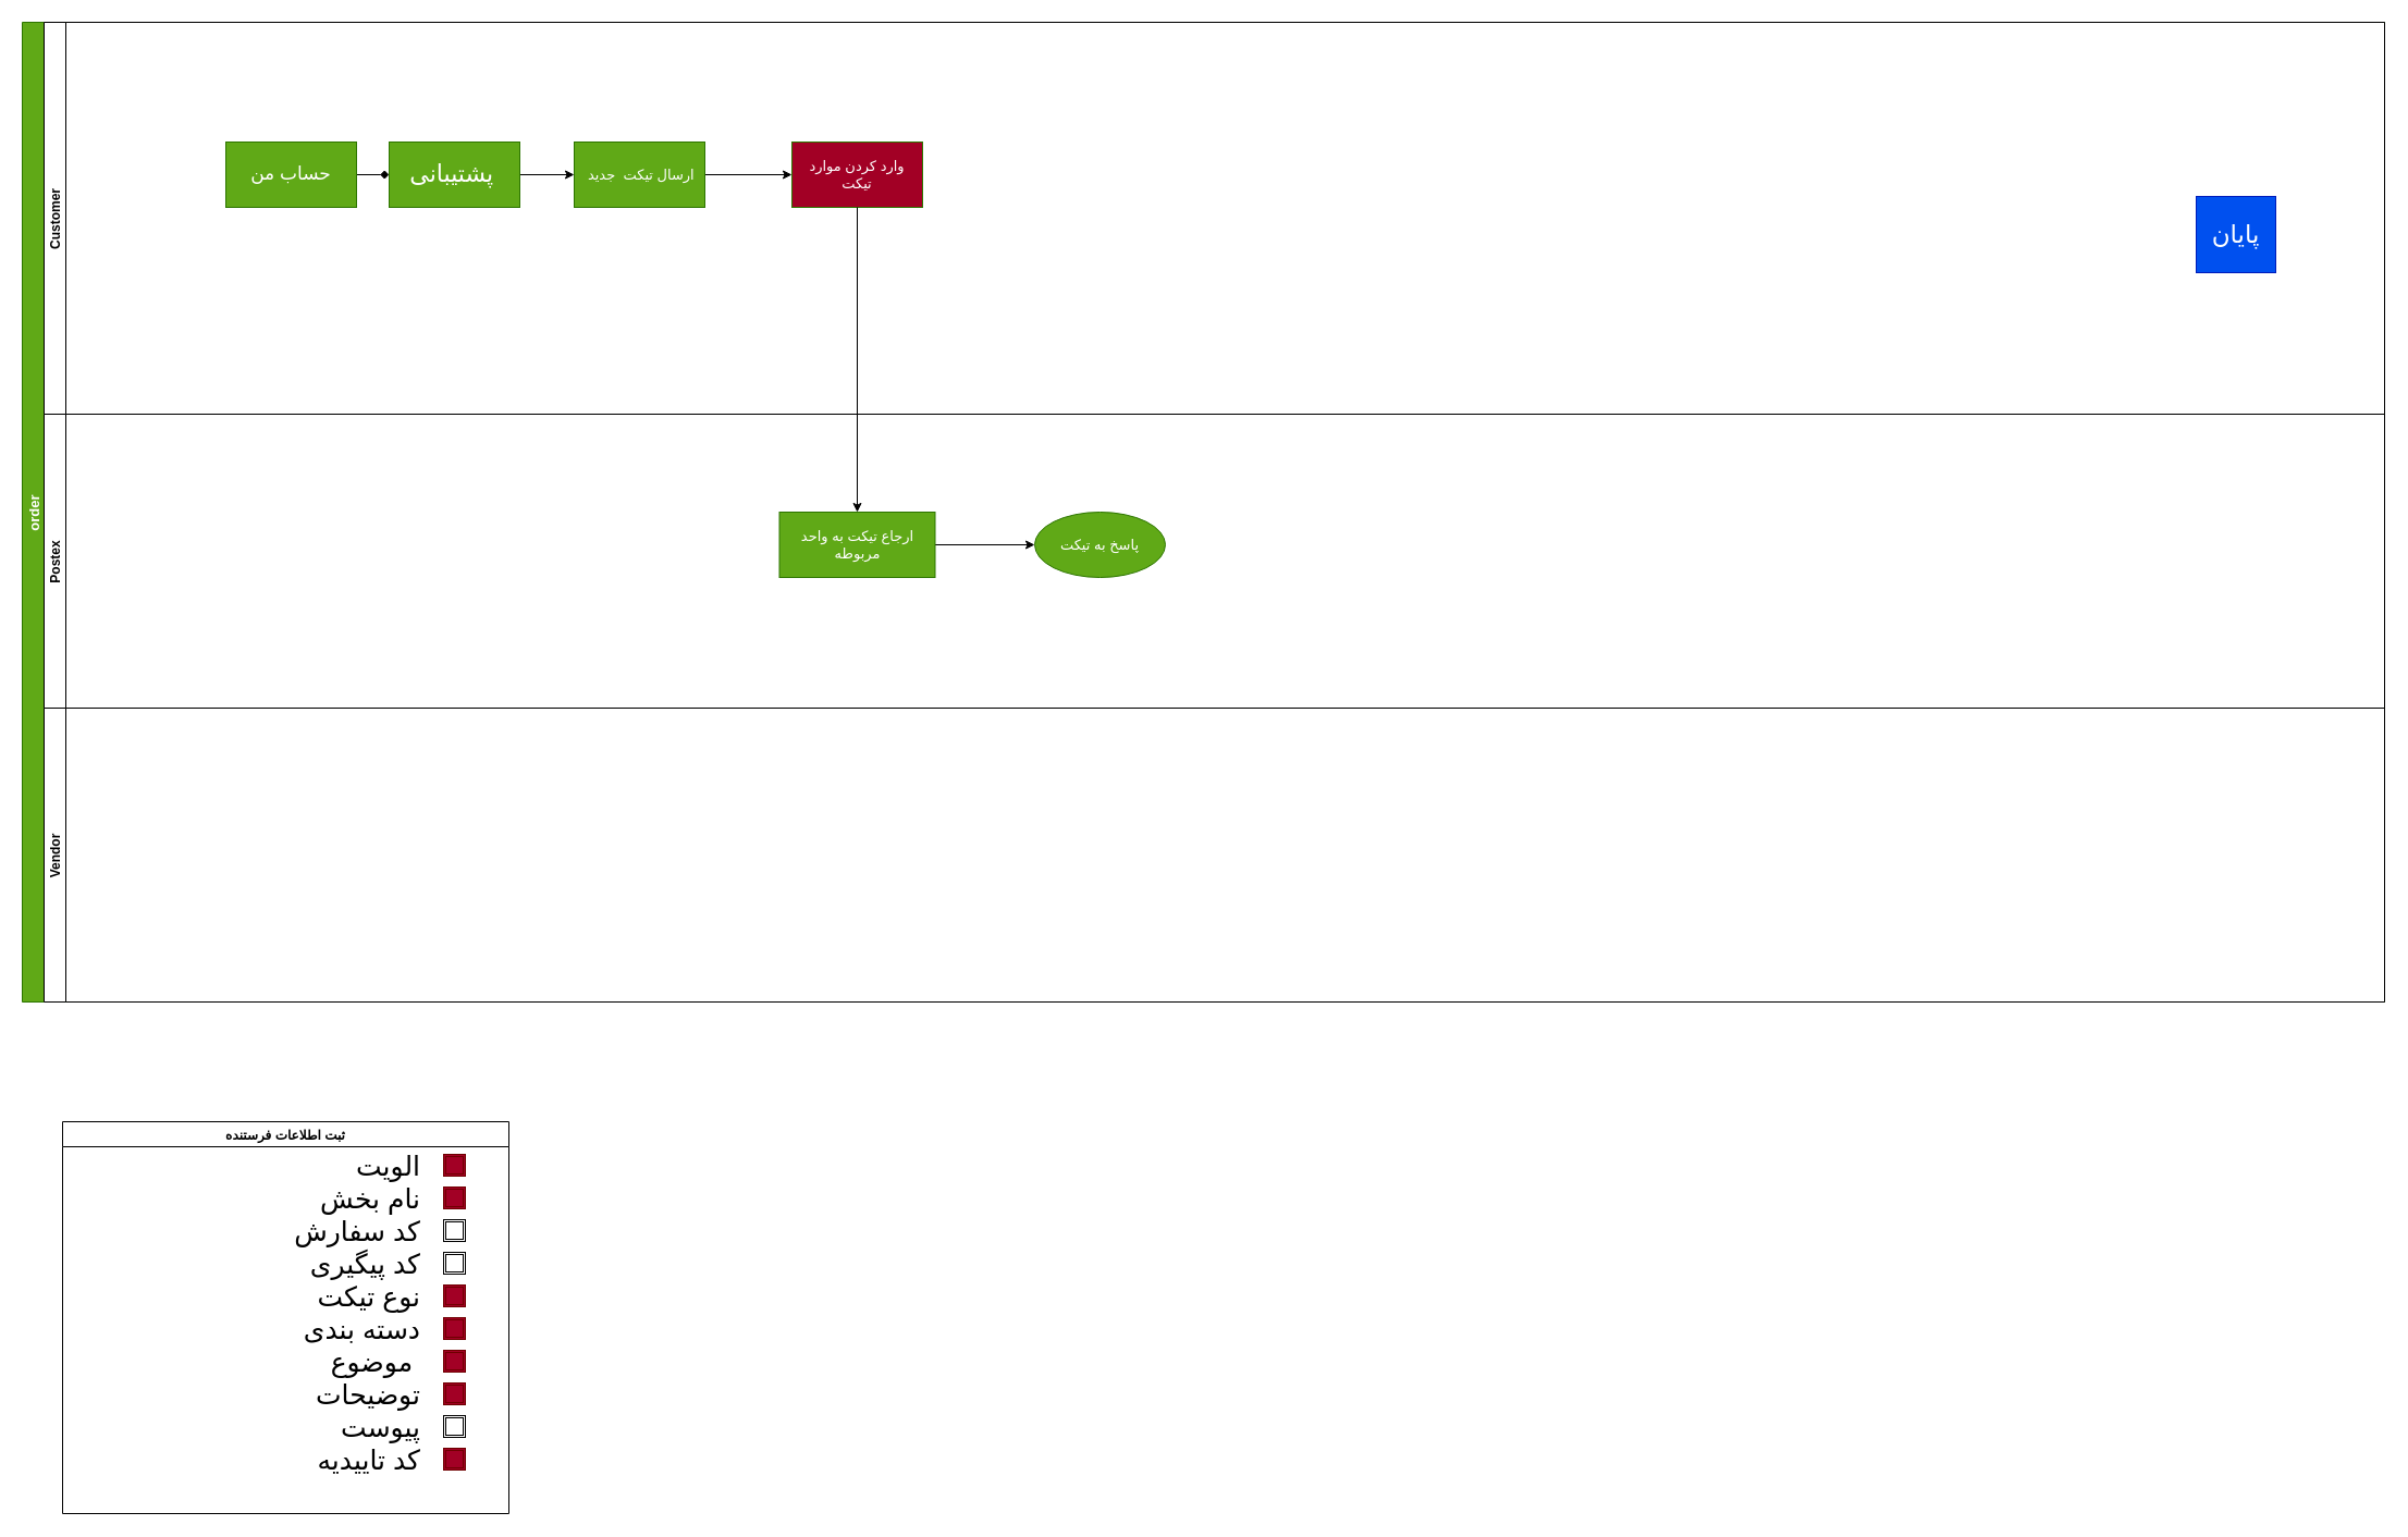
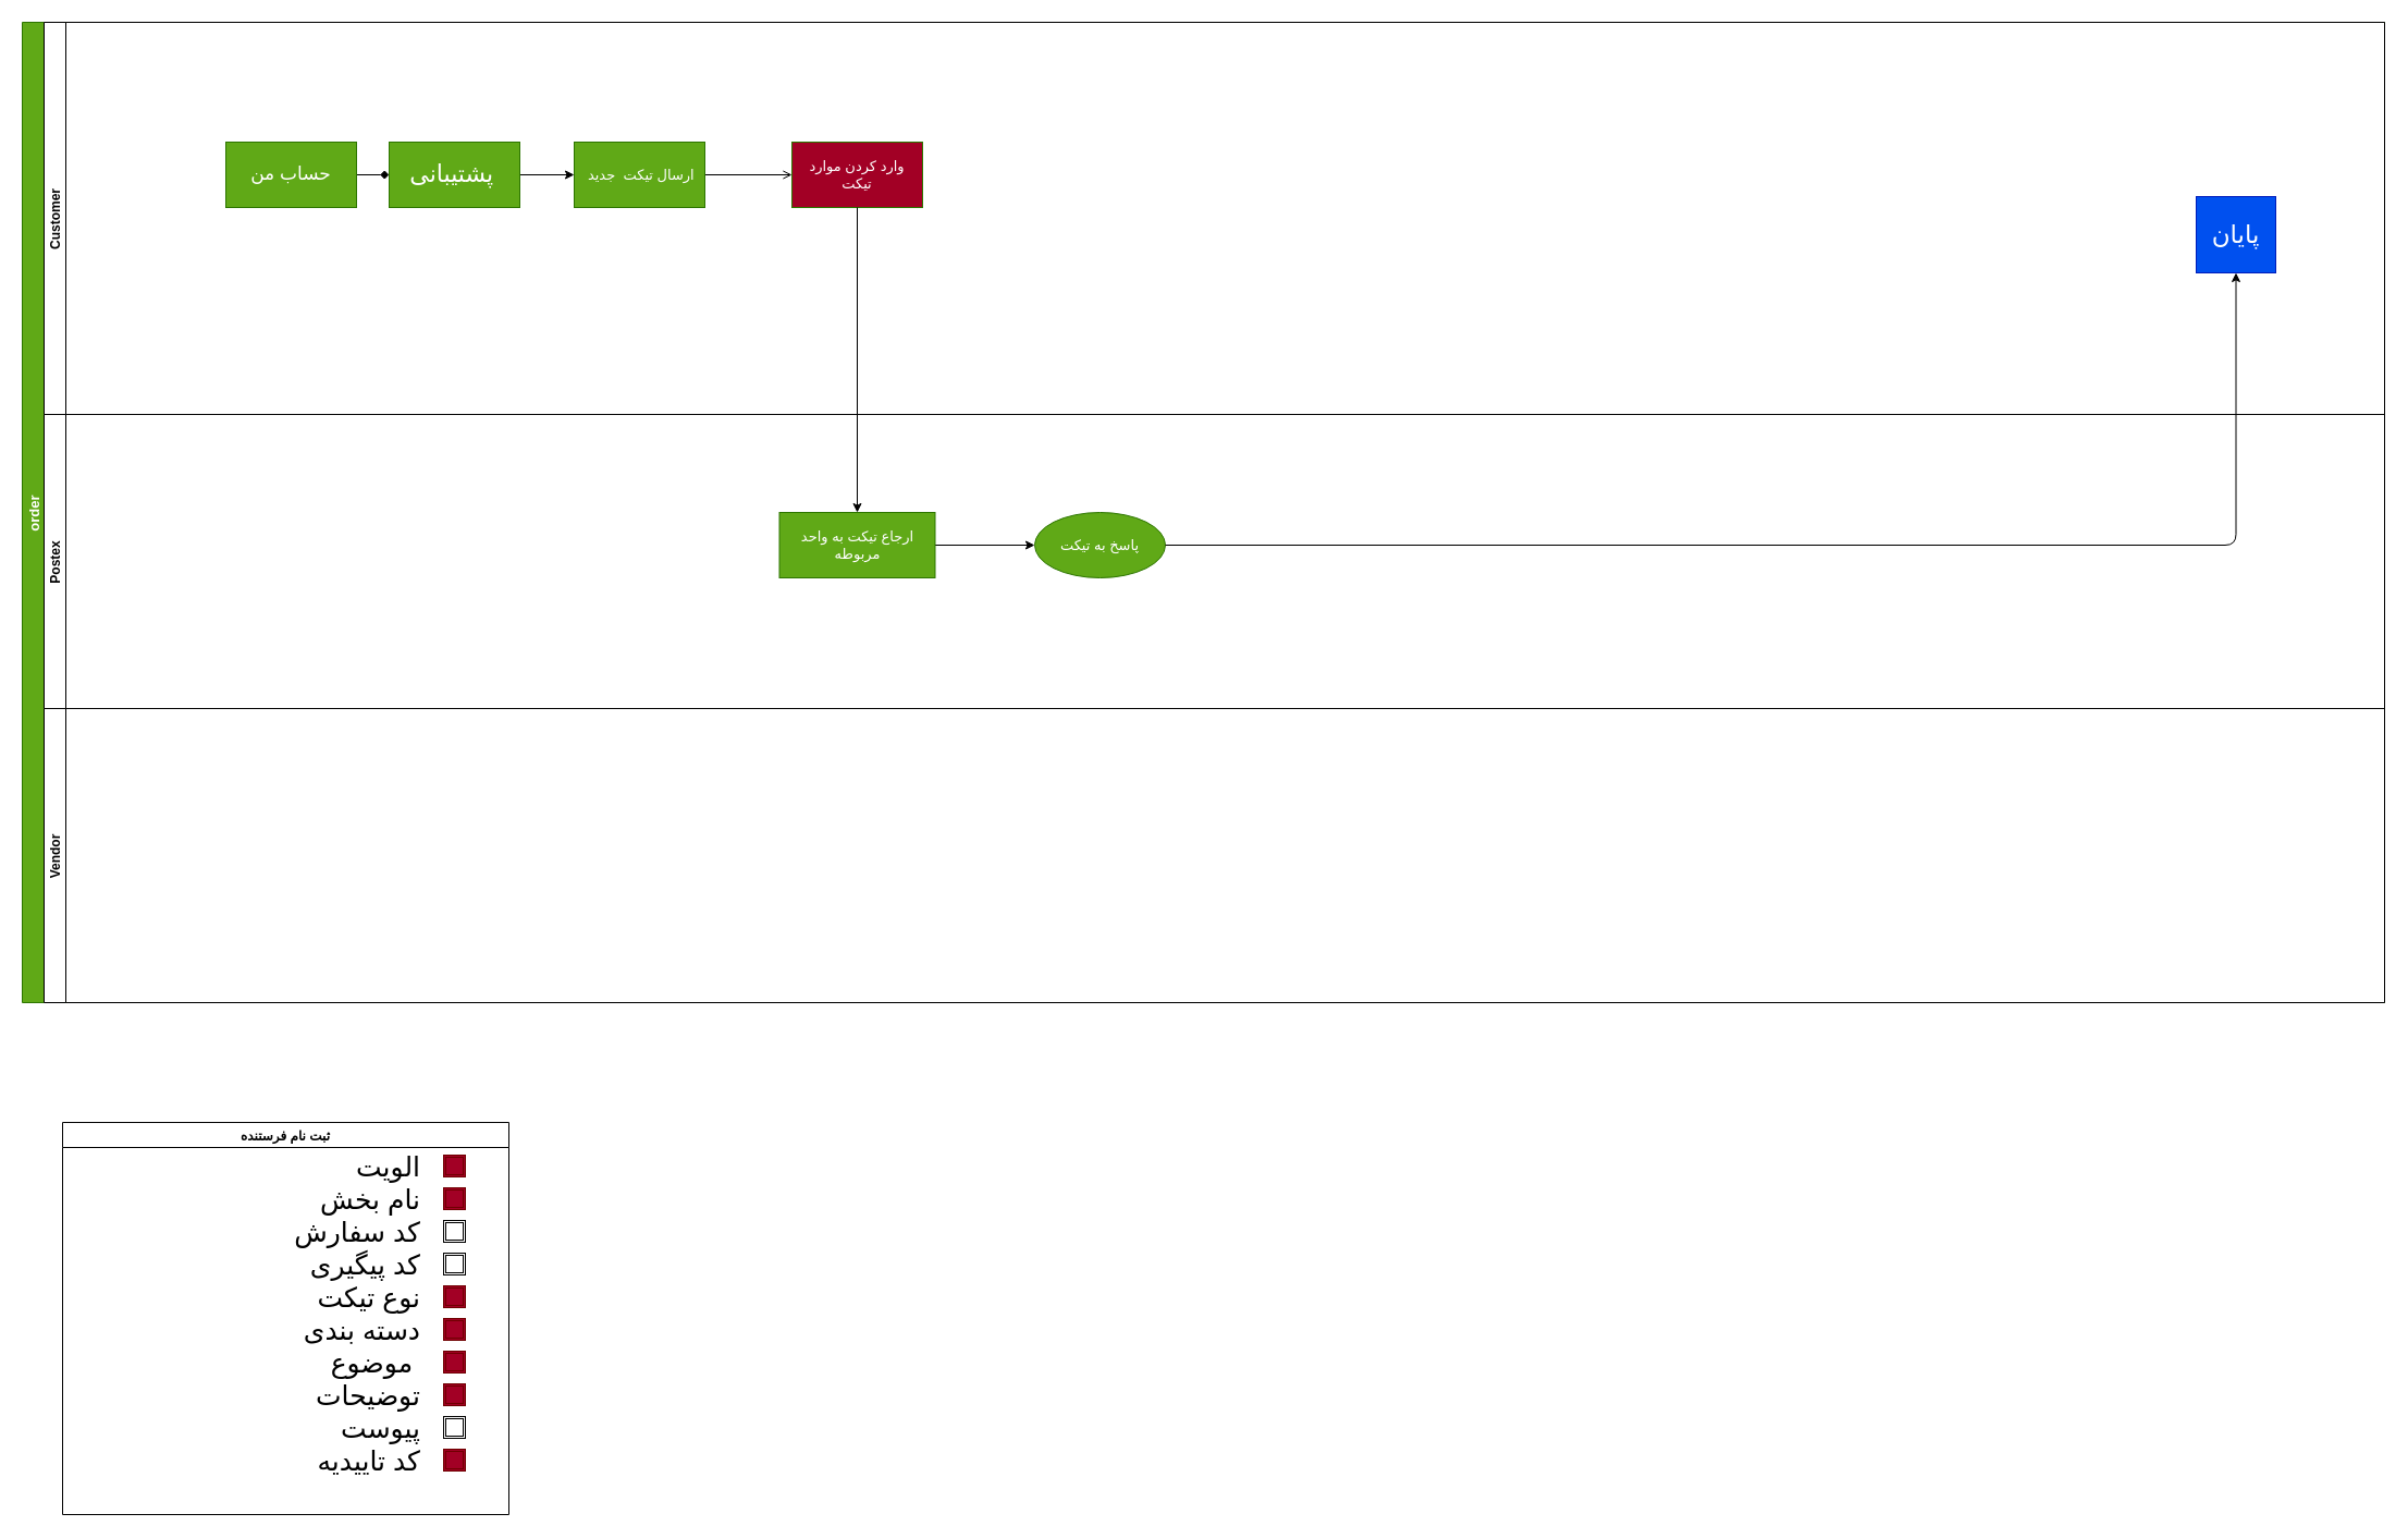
  <mxCell id="0" />
  <mxCell id="1" parent="0" />
  <mxCell id="2" value="order" style="swimlane;childLayout=stackLayout;resizeParent=1;resizeParentMax=0;horizontal=0;startSize=20;horizontalStack=0;fillColor=#60a917;strokeColor=#2D7600;fontColor=#ffffff;fontSize=13;" vertex="1" parent="1"><mxGeometry x="20" y="20" width="2170" height="900" as="geometry" /></mxCell>
  <mxCell id="3" value="Customer" style="swimlane;startSize=20;horizontal=0;" vertex="1" parent="2"><mxGeometry x="20" width="2150" height="360" as="geometry" /></mxCell>
  <mxCell id="4" value="" style="edgeStyle=orthogonalEdgeStyle;rounded=0;orthogonalLoop=1;jettySize=auto;html=1;fontSize=13;endArrow=diamond;" edge="1" parent="3" source="5" target="7"><mxGeometry relative="1" as="geometry" /></mxCell>
  <mxCell id="5" value="&lt;font style=&quot;font-size: 17px&quot;&gt;حساب من&lt;/font&gt;" style="whiteSpace=wrap;html=1;fontSize=13;fontColor=#ffffff;strokeColor=#2D7600;fillColor=#60a917;" vertex="1" parent="3"><mxGeometry x="167" y="110" width="120" height="60" as="geometry" /></mxCell>
  <mxCell id="6" style="edgeStyle=none;html=1;exitX=1;exitY=0.5;exitDx=0;exitDy=0;entryX=0;entryY=0.5;entryDx=0;entryDy=0;" edge="1" parent="3" source="7" target="9"><mxGeometry relative="1" as="geometry" /></mxCell>
  <mxCell id="7" value="&lt;font style=&quot;font-size: 22px&quot;&gt;پشتیبانی&lt;/font&gt;&lt;span style=&quot;font-size: 16px&quot;&gt;&amp;nbsp;&lt;/span&gt;" style="whiteSpace=wrap;html=1;fontSize=13;fontColor=#ffffff;strokeColor=#2D7600;fillColor=#60a917;" vertex="1" parent="3"><mxGeometry x="317" y="110" width="120" height="60" as="geometry" /></mxCell>
- <mxCell id="8" style="edgeStyle=none;html=1;exitX=1;exitY=0.5;exitDx=0;exitDy=0;entryX=0;entryY=0.5;entryDx=0;entryDy=0;" edge="1" parent="3" source="9" target="11"><mxGeometry relative="1" as="geometry" /></mxCell>
+ <mxCell id="8" style="edgeStyle=none;html=1;exitX=1;exitY=0.5;exitDx=0;exitDy=0;entryX=0;entryY=0.5;entryDx=0;entryDy=0;endArrow=open;" edge="1" parent="3" source="9" target="11"><mxGeometry relative="1" as="geometry" /></mxCell>
  <mxCell id="9" value="&amp;nbsp;ارسال تیکت&amp;nbsp; جدید" style="whiteSpace=wrap;html=1;fontSize=13;fontColor=#ffffff;strokeColor=#2D7600;fillColor=#60a917;" vertex="1" parent="3"><mxGeometry x="487" y="110" width="120" height="60" as="geometry" /></mxCell>
  <mxCell id="10" value="&lt;font style=&quot;font-size: 23px&quot;&gt;پایان&lt;/font&gt;" style="whiteSpace=wrap;html=1;fillColor=#0050ef;strokeColor=#001DBC;fontColor=#ffffff;rounded=0;" vertex="1" parent="3"><mxGeometry x="1977" y="160" width="73" height="70" as="geometry" /></mxCell>
  <mxCell id="11" value="وارد کردن موارد تیکت" style="whiteSpace=wrap;html=1;fontSize=13;fontColor=#ffffff;strokeColor=#2D7600;fillColor=#a20025;" vertex="1" parent="3"><mxGeometry x="687" y="110" width="120" height="60" as="geometry" /></mxCell>
  <mxCell id="12" value="Postex" style="swimlane;startSize=20;horizontal=0;" vertex="1" parent="2"><mxGeometry x="20" y="360" width="2150" height="270" as="geometry" /></mxCell>
  <mxCell id="13" value="" style="edgeStyle=none;html=1;" edge="1" parent="12" source="14" target="15"><mxGeometry relative="1" as="geometry" /></mxCell>
  <mxCell id="14" value="ارجاع تیکت به واحد مربوطه" style="whiteSpace=wrap;html=1;fontSize=13;fontColor=#ffffff;strokeColor=#2D7600;fillColor=#60a917;" vertex="1" parent="12"><mxGeometry x="675.5" y="90" width="143" height="60" as="geometry" /></mxCell>
  <mxCell id="15" value="پاسخ به تیکت" style="ellipse;whiteSpace=wrap;html=1;fontSize=13;fontColor=#ffffff;strokeColor=#2D7600;fillColor=#60a917;" vertex="1" parent="12"><mxGeometry x="910" y="90" width="120" height="60" as="geometry" /></mxCell>
  <mxCell id="16" value="Vendor" style="swimlane;startSize=20;horizontal=0;" vertex="1" parent="2"><mxGeometry x="20" y="630" width="2150" height="270" as="geometry" /></mxCell>
  <mxCell id="17" value="" style="edgeStyle=none;html=1;" edge="1" parent="2" source="11" target="14"><mxGeometry relative="1" as="geometry" /></mxCell>
- <mxCell id="19" value="ثبت اطلاعات فرستنده" style="swimlane;fontColor=#000000;" vertex="1" parent="1"><mxGeometry x="57" y="1030" width="410" height="360" as="geometry"><mxRectangle x="130" y="1140" width="90" height="23" as="alternateBounds" /></mxGeometry></mxCell>
+ <mxCell id="18" style="edgeStyle=orthogonalEdgeStyle;html=1;exitX=1;exitY=0.5;exitDx=0;exitDy=0;entryX=0.5;entryY=1;entryDx=0;entryDy=0;" edge="1" parent="2" source="15" target="10"><mxGeometry relative="1" as="geometry" /></mxCell>
+ <mxCell id="19" value="ثبت نام فرستنده" style="swimlane;fontColor=#000000;" vertex="1" parent="1"><mxGeometry x="57" y="1030" width="410" height="360" as="geometry"><mxRectangle x="130" y="1140" width="90" height="23" as="alternateBounds" /></mxGeometry></mxCell>
  <mxCell id="20" value="&lt;span style=&quot;font-size: 25px&quot;&gt;&lt;font color=&quot;#000000&quot;&gt;الویت&lt;br&gt;نام بخش&lt;br&gt;&lt;/font&gt;&lt;/span&gt;&lt;span style=&quot;font-size: 25px&quot;&gt;&lt;font color=&quot;#000000&quot;&gt;کد سفارش&lt;br&gt;کد پیگیری&lt;br&gt;نوع تیکت&lt;br&gt;دسته بندی&lt;br&gt;موضوع&amp;nbsp;&lt;br&gt;توضیحات&lt;br&gt;پیوست&lt;br&gt;کد تاییدیه&lt;br&gt;&lt;br&gt;&lt;/font&gt;&lt;/span&gt;" style="text;html=1;align=right;verticalAlign=middle;resizable=0;points=[];autosize=1;strokeColor=none;fontColor=#FFFFFF;" vertex="1" parent="19"><mxGeometry x="230" y="90" width="100" height="200" as="geometry" /></mxCell>
  <mxCell id="21" value="" style="shape=ext;double=1;whiteSpace=wrap;html=1;aspect=fixed;fillColor=#a20025;strokeColor=#6F0000;fontColor=#ffffff;" vertex="1" parent="19"><mxGeometry x="350" y="30" width="20" height="20" as="geometry" /></mxCell>
  <mxCell id="22" value="" style="shape=ext;double=1;whiteSpace=wrap;html=1;aspect=fixed;fillColor=#a20025;strokeColor=#6F0000;fontColor=#ffffff;" vertex="1" parent="19"><mxGeometry x="350" y="60" width="20" height="20" as="geometry" /></mxCell>
  <mxCell id="23" value="" style="shape=ext;double=1;whiteSpace=wrap;html=1;aspect=fixed;fillColor=#a20025;strokeColor=#6F0000;fontColor=#ffffff;" vertex="1" parent="19"><mxGeometry x="350" y="150" width="20" height="20" as="geometry" /></mxCell>
  <mxCell id="24" value="" style="shape=ext;double=1;whiteSpace=wrap;html=1;aspect=fixed;fillColor=#a20025;strokeColor=#6F0000;fontColor=#ffffff;" vertex="1" parent="19"><mxGeometry x="350" y="180" width="20" height="20" as="geometry" /></mxCell>
  <mxCell id="25" value="" style="shape=ext;double=1;whiteSpace=wrap;html=1;aspect=fixed;fillColor=#a20025;strokeColor=#6F0000;fontColor=#ffffff;" vertex="1" parent="19"><mxGeometry x="350" y="210" width="20" height="20" as="geometry" /></mxCell>
  <mxCell id="26" value="" style="shape=ext;double=1;whiteSpace=wrap;html=1;aspect=fixed;fillColor=#a20025;strokeColor=#6F0000;fontColor=#ffffff;" vertex="1" parent="19"><mxGeometry x="350" y="240" width="20" height="20" as="geometry" /></mxCell>
  <mxCell id="27" value="" style="shape=ext;double=1;whiteSpace=wrap;html=1;aspect=fixed;" vertex="1" parent="19"><mxGeometry x="350" y="90" width="20" height="20" as="geometry" /></mxCell>
  <mxCell id="28" value="" style="shape=ext;double=1;whiteSpace=wrap;html=1;aspect=fixed;" vertex="1" parent="19"><mxGeometry x="350" y="120" width="20" height="20" as="geometry" /></mxCell>
  <mxCell id="29" value="" style="shape=ext;double=1;whiteSpace=wrap;html=1;aspect=fixed;fillColor=#a20025;strokeColor=#6F0000;fontColor=#ffffff;" vertex="1" parent="19"><mxGeometry x="350" y="300" width="20" height="20" as="geometry" /></mxCell>
  <mxCell id="30" value="" style="shape=ext;double=1;whiteSpace=wrap;html=1;aspect=fixed;" vertex="1" parent="19"><mxGeometry x="350" y="270" width="20" height="20" as="geometry" /></mxCell>
